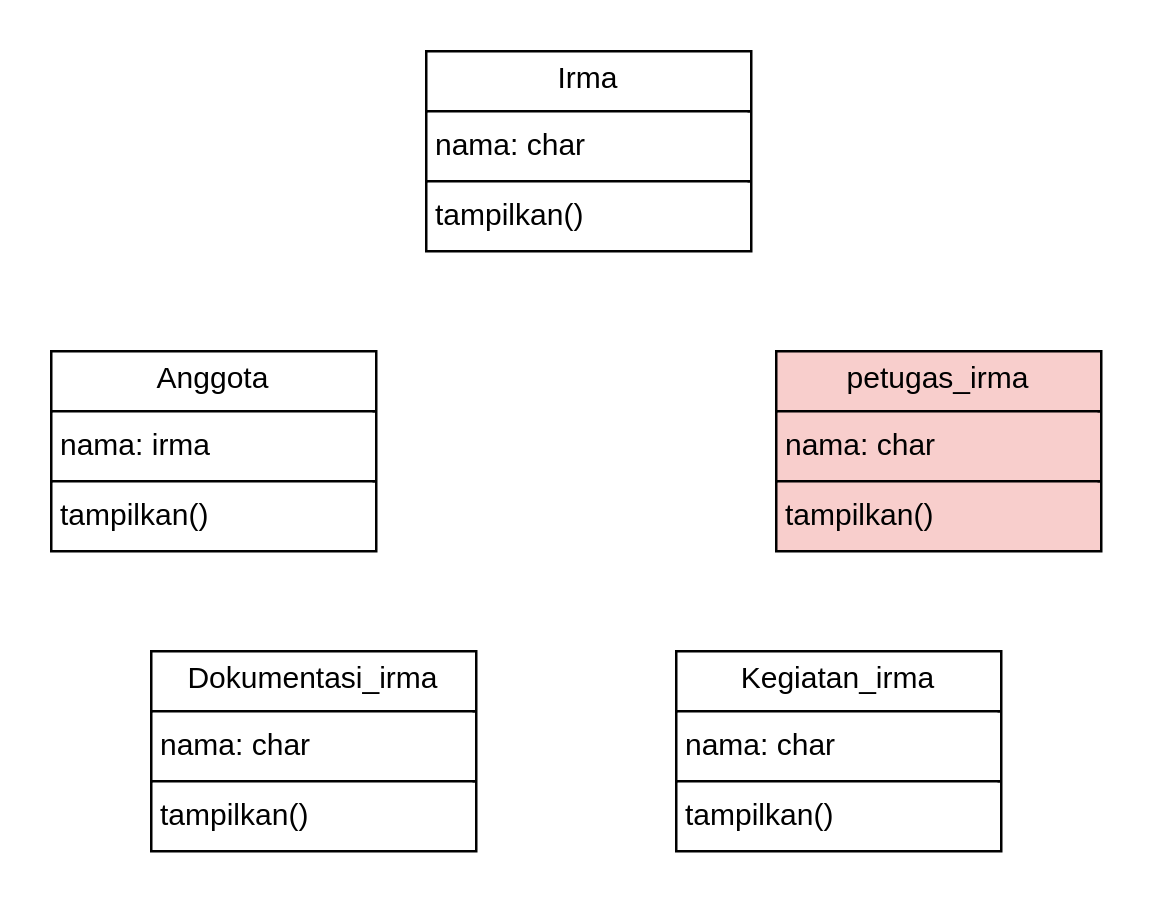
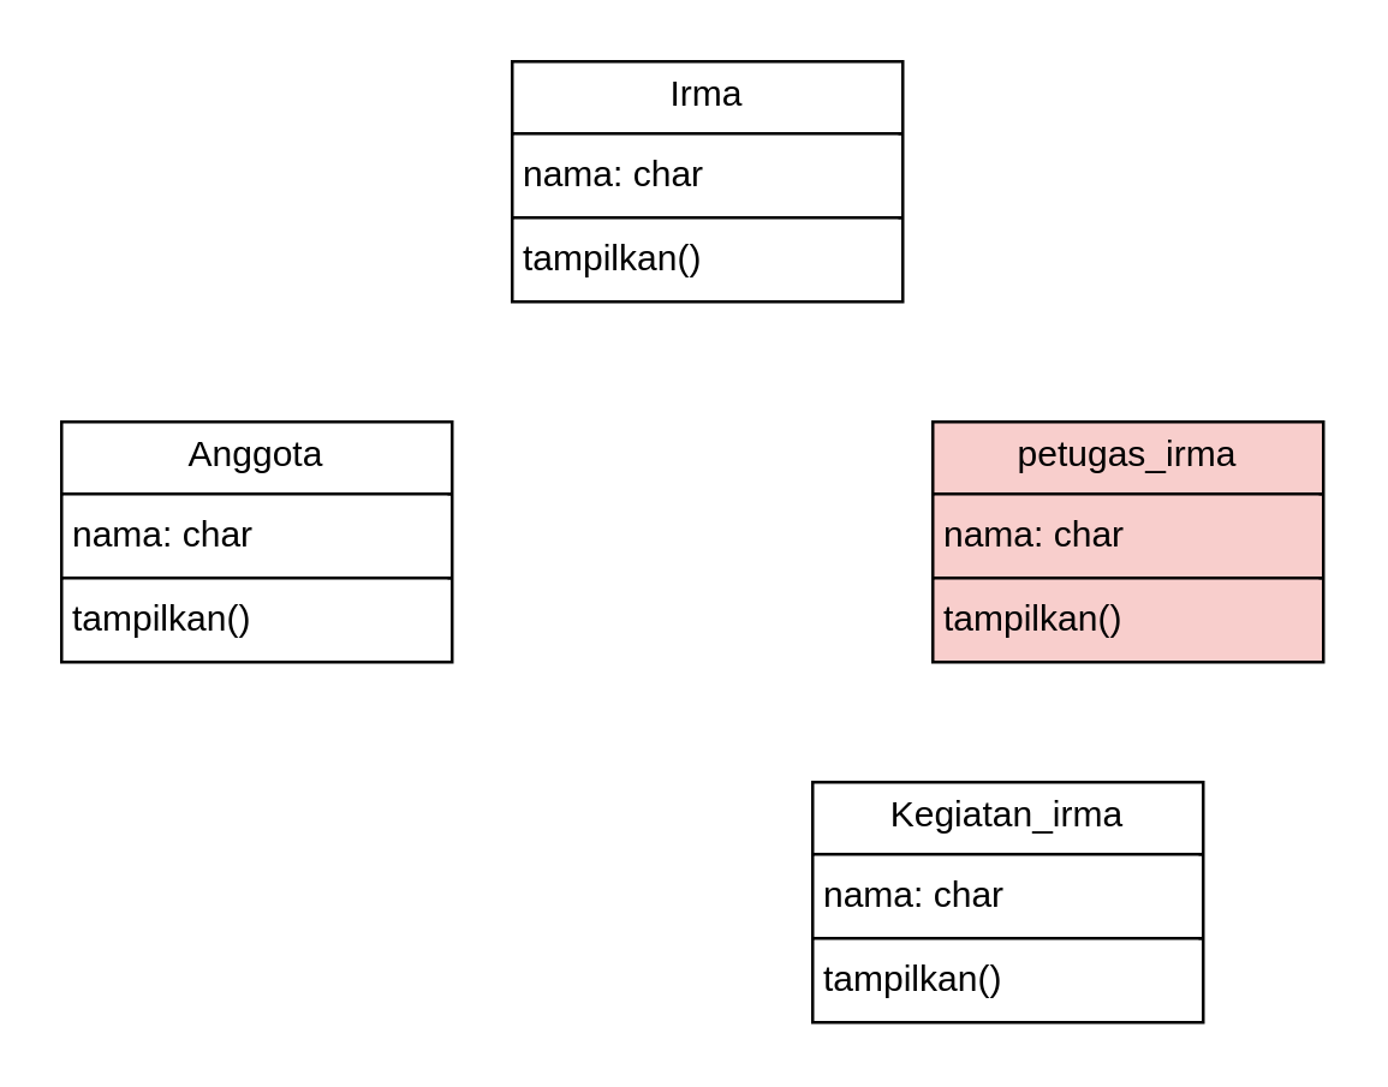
  <mxCell id="0" />
  <mxCell id="1" parent="0" />
- <mxCell id="2" value="&lt;p style=&quot;text-align: center; margin: 4px 0px 0px;&quot;&gt;Anggota&lt;/p&gt;&lt;hr size=&quot;1&quot; style=&quot;border-style:solid;&quot;&gt;&lt;p style=&quot;margin:0px;margin-left:4px;&quot;&gt;nama: irma&lt;/p&gt;&lt;hr size=&quot;1&quot; style=&quot;border-style:solid;&quot;&gt;&lt;p style=&quot;margin:0px;margin-left:4px;&quot;&gt;tampilkan()&lt;/p&gt;" style="verticalAlign=top;align=left;overflow=fill;html=1;whiteSpace=wrap;" vertex="1" parent="1"><mxGeometry x="20" y="140" width="130" height="80" as="geometry" /></mxCell>
+ <mxCell id="2" value="&lt;p style=&quot;text-align: center; margin: 4px 0px 0px;&quot;&gt;Anggota&lt;/p&gt;&lt;hr size=&quot;1&quot; style=&quot;border-style:solid;&quot;&gt;&lt;p style=&quot;margin:0px;margin-left:4px;&quot;&gt;nama: char&lt;/p&gt;&lt;hr size=&quot;1&quot; style=&quot;border-style:solid;&quot;&gt;&lt;p style=&quot;margin:0px;margin-left:4px;&quot;&gt;tampilkan()&lt;/p&gt;" style="verticalAlign=top;align=left;overflow=fill;html=1;whiteSpace=wrap;" vertex="1" parent="1"><mxGeometry x="20" y="140" width="130" height="80" as="geometry" /></mxCell>
  <mxCell id="3" value="&lt;p style=&quot;text-align: center; margin: 4px 0px 0px;&quot;&gt;petugas_irma&lt;/p&gt;&lt;hr size=&quot;1&quot; style=&quot;border-style:solid;&quot;&gt;&lt;p style=&quot;margin:0px;margin-left:4px;&quot;&gt;nama: char&lt;/p&gt;&lt;hr size=&quot;1&quot; style=&quot;border-style:solid;&quot;&gt;&lt;p style=&quot;margin:0px;margin-left:4px;&quot;&gt;tampilkan()&lt;/p&gt;" style="verticalAlign=top;align=left;overflow=fill;html=1;whiteSpace=wrap;fillColor=#f8cecc;" vertex="1" parent="1"><mxGeometry x="310" y="140" width="130" height="80" as="geometry" /></mxCell>
  <mxCell id="4" value="&lt;p style=&quot;text-align: center; margin: 4px 0px 0px;&quot;&gt;Irma&lt;/p&gt;&lt;hr size=&quot;1&quot; style=&quot;border-style:solid;&quot;&gt;&lt;p style=&quot;margin:0px;margin-left:4px;&quot;&gt;nama: char&lt;/p&gt;&lt;hr size=&quot;1&quot; style=&quot;border-style:solid;&quot;&gt;&lt;p style=&quot;margin:0px;margin-left:4px;&quot;&gt;tampilkan()&lt;/p&gt;" style="verticalAlign=top;align=left;overflow=fill;html=1;whiteSpace=wrap;" vertex="1" parent="1"><mxGeometry x="170" y="20" width="130" height="80" as="geometry" /></mxCell>
  <mxCell id="5" value="&lt;p style=&quot;text-align: center; margin: 4px 0px 0px;&quot;&gt;Kegiatan_irma&lt;/p&gt;&lt;hr size=&quot;1&quot; style=&quot;border-style:solid;&quot;&gt;&lt;p style=&quot;margin:0px;margin-left:4px;&quot;&gt;nama: char&lt;/p&gt;&lt;hr size=&quot;1&quot; style=&quot;border-style:solid;&quot;&gt;&lt;p style=&quot;margin:0px;margin-left:4px;&quot;&gt;tampilkan()&lt;/p&gt;" style="verticalAlign=top;align=left;overflow=fill;html=1;whiteSpace=wrap;" vertex="1" parent="1"><mxGeometry x="270" y="260" width="130" height="80" as="geometry" /></mxCell>
- <mxCell id="6" value="&lt;p style=&quot;text-align: center; margin: 4px 0px 0px;&quot;&gt;Dokumentasi_irma&lt;/p&gt;&lt;hr size=&quot;1&quot; style=&quot;border-style:solid;&quot;&gt;&lt;p style=&quot;margin:0px;margin-left:4px;&quot;&gt;nama: char&lt;/p&gt;&lt;hr size=&quot;1&quot; style=&quot;border-style:solid;&quot;&gt;&lt;p style=&quot;margin:0px;margin-left:4px;&quot;&gt;tampilkan()&lt;/p&gt;" style="verticalAlign=top;align=left;overflow=fill;html=1;whiteSpace=wrap;" vertex="1" parent="1"><mxGeometry x="60" y="260" width="130" height="80" as="geometry" /></mxCell>
